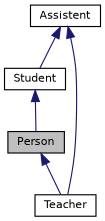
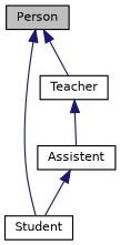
  digraph {
    node [color=black fillcolor=white fontname=Helvetica fontsize=10 shape=record style=filled]
    edge [color=midnightblue dir=back fontname=Helvetica fontsize=10 labelfontname=Helvetica labelfontsize=10 style=solid]
    n1 [fillcolor=grey75 fontcolor=black height=0.2 label=Person width=0.4]
    n2 [height=0.2 label=Student width=0.4]
    n3 [height=0.2 label=Teacher width=0.4]
    n4 [height=0.2 label=Assistent width=0.4]
-   n2 -> n1
+   n1 -> n2
    n1 -> n3
-   n4 -> n3
+   n3 -> n4
    n4 -> n2
  }
